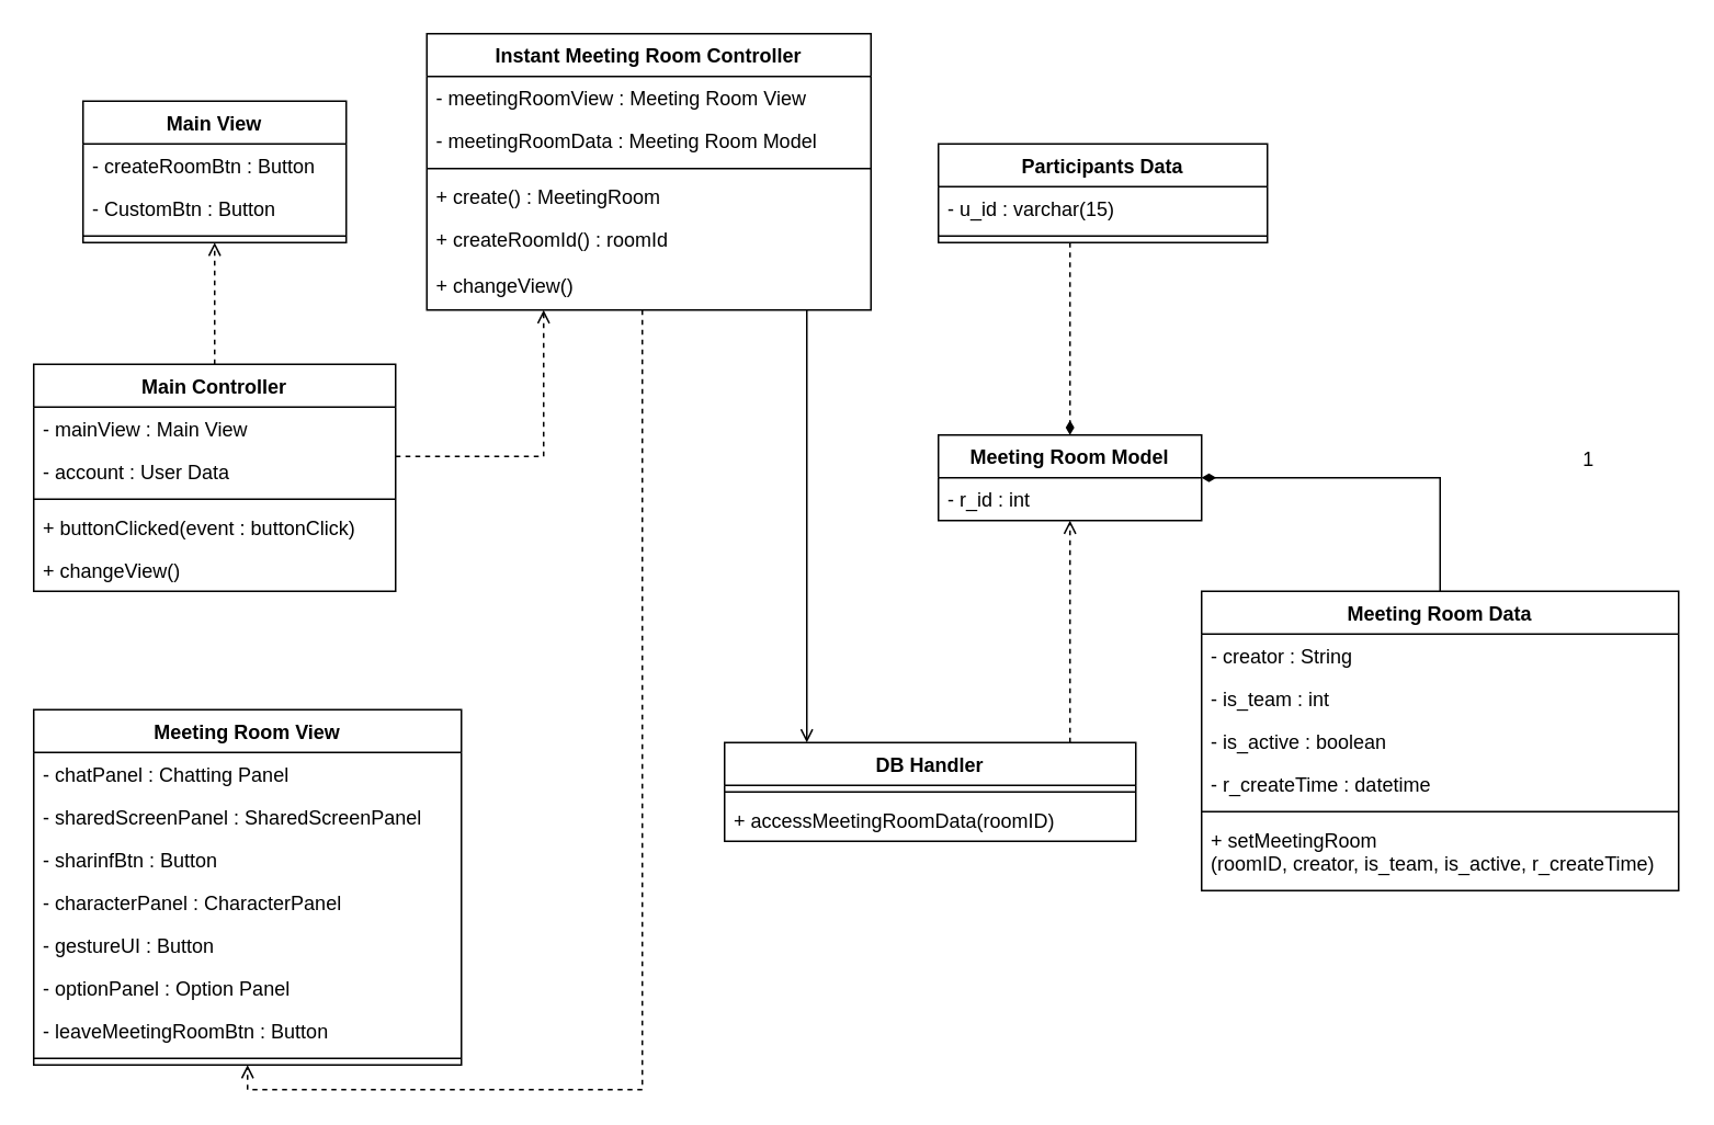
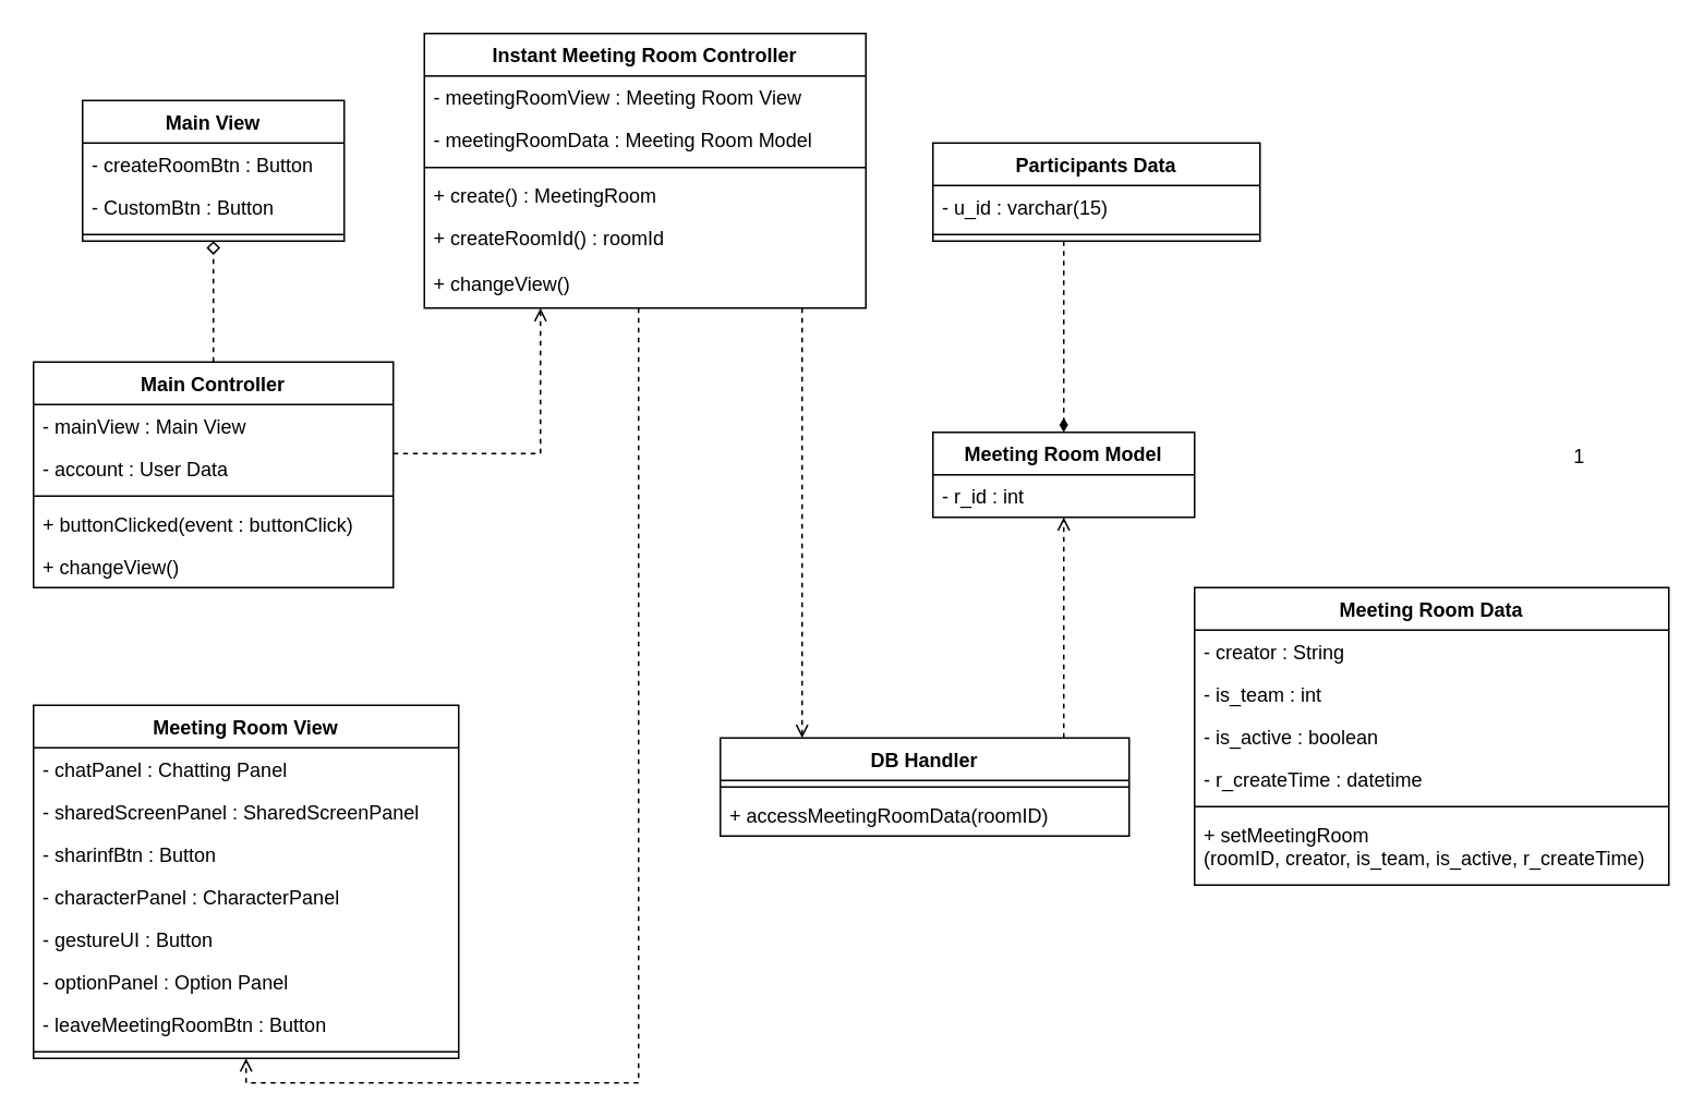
  <mxCell id="0" />
  <mxCell id="1" parent="0" />
- <mxCell id="2" style="edgeStyle=orthogonalEdgeStyle;rounded=0;orthogonalLoop=1;jettySize=auto;html=1;endArrow=open;endFill=0;dashed=0;" parent="1" source="4" target="32" edge="1"><mxGeometry relative="1" as="geometry"><Array as="points"><mxPoint x="490" y="301" /><mxPoint x="490" y="301" /></Array></mxGeometry></mxCell>
+ <mxCell id="2" style="edgeStyle=orthogonalEdgeStyle;rounded=0;orthogonalLoop=1;jettySize=auto;html=1;endArrow=open;endFill=0;dashed=1;" parent="1" source="4" target="32" edge="1"><mxGeometry relative="1" as="geometry"><Array as="points"><mxPoint x="490" y="301" /><mxPoint x="490" y="301" /></Array></mxGeometry></mxCell>
  <mxCell id="3" style="edgeStyle=orthogonalEdgeStyle;rounded=0;orthogonalLoop=1;jettySize=auto;html=1;dashed=1;endArrow=open;endFill=0;" parent="1" source="4" target="23" edge="1"><mxGeometry relative="1" as="geometry"><Array as="points"><mxPoint x="390" y="662" /><mxPoint x="150" y="662" /></Array></mxGeometry></mxCell>
  <mxCell id="4" value="Instant Meeting Room Controller" style="swimlane;fontStyle=1;align=center;verticalAlign=top;childLayout=stackLayout;horizontal=1;startSize=26;horizontalStack=0;resizeParent=1;resizeParentMax=0;resizeLast=0;collapsible=1;marginBottom=0;" parent="1" vertex="1"><mxGeometry x="259" y="20" width="270" height="168" as="geometry" /></mxCell>
  <mxCell id="5" value="- meetingRoomView : Meeting Room View" style="text;strokeColor=none;fillColor=none;align=left;verticalAlign=top;spacingLeft=4;spacingRight=4;overflow=hidden;rotatable=0;points=[[0,0.5],[1,0.5]];portConstraint=eastwest;" parent="4" vertex="1"><mxGeometry y="26" width="270" height="26" as="geometry" /></mxCell>
  <mxCell id="6" value="- meetingRoomData : Meeting Room Model" style="text;strokeColor=none;fillColor=none;align=left;verticalAlign=top;spacingLeft=4;spacingRight=4;overflow=hidden;rotatable=0;points=[[0,0.5],[1,0.5]];portConstraint=eastwest;" parent="4" vertex="1"><mxGeometry y="52" width="270" height="26" as="geometry" /></mxCell>
  <mxCell id="7" value="" style="line;strokeWidth=1;fillColor=none;align=left;verticalAlign=middle;spacingTop=-1;spacingLeft=3;spacingRight=3;rotatable=0;labelPosition=right;points=[];portConstraint=eastwest;" parent="4" vertex="1"><mxGeometry y="78" width="270" height="8" as="geometry" /></mxCell>
  <mxCell id="8" value="+ create() : MeetingRoom" style="text;strokeColor=none;fillColor=none;align=left;verticalAlign=top;spacingLeft=4;spacingRight=4;overflow=hidden;rotatable=0;points=[[0,0.5],[1,0.5]];portConstraint=eastwest;" parent="4" vertex="1"><mxGeometry y="86" width="270" height="26" as="geometry" /></mxCell>
  <mxCell id="9" value="+ createRoomId() : roomId" style="text;strokeColor=none;fillColor=none;align=left;verticalAlign=top;spacingLeft=4;spacingRight=4;overflow=hidden;rotatable=0;points=[[0,0.5],[1,0.5]];portConstraint=eastwest;" parent="4" vertex="1"><mxGeometry y="112" width="270" height="28" as="geometry" /></mxCell>
  <mxCell id="10" value="+ changeView()" style="text;strokeColor=none;fillColor=none;align=left;verticalAlign=top;spacingLeft=4;spacingRight=4;overflow=hidden;rotatable=0;points=[[0,0.5],[1,0.5]];portConstraint=eastwest;" parent="4" vertex="1"><mxGeometry y="140" width="270" height="28" as="geometry" /></mxCell>
  <mxCell id="11" style="edgeStyle=orthogonalEdgeStyle;rounded=0;orthogonalLoop=1;jettySize=auto;html=1;dashed=1;endArrow=open;endFill=0;" parent="1" source="13" target="4" edge="1"><mxGeometry relative="1" as="geometry"><Array as="points"><mxPoint x="330" y="277" /></Array></mxGeometry></mxCell>
- <mxCell id="12" style="edgeStyle=orthogonalEdgeStyle;rounded=0;orthogonalLoop=1;jettySize=auto;html=1;entryX=0.5;entryY=1;entryDx=0;entryDy=0;endArrow=open;endFill=0;dashed=1;" parent="1" source="13" target="19" edge="1"><mxGeometry relative="1" as="geometry" /></mxCell>
+ <mxCell id="12" style="edgeStyle=orthogonalEdgeStyle;rounded=0;orthogonalLoop=1;jettySize=auto;html=1;entryX=0.5;entryY=1;entryDx=0;entryDy=0;endArrow=diamond;endFill=0;dashed=1;" parent="1" source="13" target="19" edge="1"><mxGeometry relative="1" as="geometry" /></mxCell>
  <mxCell id="13" value="Main Controller" style="swimlane;fontStyle=1;align=center;verticalAlign=top;childLayout=stackLayout;horizontal=1;startSize=26;horizontalStack=0;resizeParent=1;resizeParentMax=0;resizeLast=0;collapsible=1;marginBottom=0;" parent="1" vertex="1"><mxGeometry x="20" y="221" width="220" height="138" as="geometry" /></mxCell>
  <mxCell id="14" value="- mainView : Main View" style="text;strokeColor=none;fillColor=none;align=left;verticalAlign=top;spacingLeft=4;spacingRight=4;overflow=hidden;rotatable=0;points=[[0,0.5],[1,0.5]];portConstraint=eastwest;" parent="13" vertex="1"><mxGeometry y="26" width="220" height="26" as="geometry" /></mxCell>
  <mxCell id="15" value="- account : User Data" style="text;strokeColor=none;fillColor=none;align=left;verticalAlign=top;spacingLeft=4;spacingRight=4;overflow=hidden;rotatable=0;points=[[0,0.5],[1,0.5]];portConstraint=eastwest;" parent="13" vertex="1"><mxGeometry y="52" width="220" height="26" as="geometry" /></mxCell>
  <mxCell id="16" value="" style="line;strokeWidth=1;fillColor=none;align=left;verticalAlign=middle;spacingTop=-1;spacingLeft=3;spacingRight=3;rotatable=0;labelPosition=right;points=[];portConstraint=eastwest;" parent="13" vertex="1"><mxGeometry y="78" width="220" height="8" as="geometry" /></mxCell>
  <mxCell id="17" value="+ buttonClicked(event : buttonClick)" style="text;strokeColor=none;fillColor=none;align=left;verticalAlign=top;spacingLeft=4;spacingRight=4;overflow=hidden;rotatable=0;points=[[0,0.5],[1,0.5]];portConstraint=eastwest;" parent="13" vertex="1"><mxGeometry y="86" width="220" height="26" as="geometry" /></mxCell>
  <mxCell id="18" value="+ changeView()" style="text;strokeColor=none;fillColor=none;align=left;verticalAlign=top;spacingLeft=4;spacingRight=4;overflow=hidden;rotatable=0;points=[[0,0.5],[1,0.5]];portConstraint=eastwest;" parent="13" vertex="1"><mxGeometry y="112" width="220" height="26" as="geometry" /></mxCell>
  <mxCell id="19" value="Main View" style="swimlane;fontStyle=1;align=center;verticalAlign=top;childLayout=stackLayout;horizontal=1;startSize=26;horizontalStack=0;resizeParent=1;resizeParentMax=0;resizeLast=0;collapsible=1;marginBottom=0;" parent="1" vertex="1"><mxGeometry x="50" y="61" width="160" height="86" as="geometry" /></mxCell>
  <mxCell id="20" value="- createRoomBtn : Button" style="text;strokeColor=none;fillColor=none;align=left;verticalAlign=top;spacingLeft=4;spacingRight=4;overflow=hidden;rotatable=0;points=[[0,0.5],[1,0.5]];portConstraint=eastwest;" parent="19" vertex="1"><mxGeometry y="26" width="160" height="26" as="geometry" /></mxCell>
  <mxCell id="21" value="- CustomBtn : Button" style="text;strokeColor=none;fillColor=none;align=left;verticalAlign=top;spacingLeft=4;spacingRight=4;overflow=hidden;rotatable=0;points=[[0,0.5],[1,0.5]];portConstraint=eastwest;" parent="19" vertex="1"><mxGeometry y="52" width="160" height="26" as="geometry" /></mxCell>
  <mxCell id="22" value="" style="line;strokeWidth=1;fillColor=none;align=left;verticalAlign=middle;spacingTop=-1;spacingLeft=3;spacingRight=3;rotatable=0;labelPosition=right;points=[];portConstraint=eastwest;" parent="19" vertex="1"><mxGeometry y="78" width="160" height="8" as="geometry" /></mxCell>
  <mxCell id="23" value="Meeting Room View" style="swimlane;fontStyle=1;align=center;verticalAlign=top;childLayout=stackLayout;horizontal=1;startSize=26;horizontalStack=0;resizeParent=1;resizeParentMax=0;resizeLast=0;collapsible=1;marginBottom=0;" parent="1" vertex="1"><mxGeometry x="20" y="431" width="260" height="216" as="geometry" /></mxCell>
  <mxCell id="24" value="- chatPanel : Chatting Panel" style="text;strokeColor=none;fillColor=none;align=left;verticalAlign=top;spacingLeft=4;spacingRight=4;overflow=hidden;rotatable=0;points=[[0,0.5],[1,0.5]];portConstraint=eastwest;" parent="23" vertex="1"><mxGeometry y="26" width="260" height="26" as="geometry" /></mxCell>
  <mxCell id="25" value="- sharedScreenPanel : SharedScreenPanel" style="text;strokeColor=none;fillColor=none;align=left;verticalAlign=top;spacingLeft=4;spacingRight=4;overflow=hidden;rotatable=0;points=[[0,0.5],[1,0.5]];portConstraint=eastwest;" parent="23" vertex="1"><mxGeometry y="52" width="260" height="26" as="geometry" /></mxCell>
  <mxCell id="26" value="- sharinfBtn : Button" style="text;strokeColor=none;fillColor=none;align=left;verticalAlign=top;spacingLeft=4;spacingRight=4;overflow=hidden;rotatable=0;points=[[0,0.5],[1,0.5]];portConstraint=eastwest;" vertex="1" parent="23"><mxGeometry y="78" width="260" height="26" as="geometry" /></mxCell>
  <mxCell id="27" value="- characterPanel : CharacterPanel" style="text;strokeColor=none;fillColor=none;align=left;verticalAlign=top;spacingLeft=4;spacingRight=4;overflow=hidden;rotatable=0;points=[[0,0.5],[1,0.5]];portConstraint=eastwest;" parent="23" vertex="1"><mxGeometry y="104" width="260" height="26" as="geometry" /></mxCell>
  <mxCell id="28" value="- gestureUI : Button" style="text;strokeColor=none;fillColor=none;align=left;verticalAlign=top;spacingLeft=4;spacingRight=4;overflow=hidden;rotatable=0;points=[[0,0.5],[1,0.5]];portConstraint=eastwest;" parent="23" vertex="1"><mxGeometry y="130" width="260" height="26" as="geometry" /></mxCell>
  <mxCell id="29" value="- optionPanel : Option Panel" style="text;strokeColor=none;fillColor=none;align=left;verticalAlign=top;spacingLeft=4;spacingRight=4;overflow=hidden;rotatable=0;points=[[0,0.5],[1,0.5]];portConstraint=eastwest;" parent="23" vertex="1"><mxGeometry y="156" width="260" height="26" as="geometry" /></mxCell>
  <mxCell id="30" value="- leaveMeetingRoomBtn : Button" style="text;strokeColor=none;fillColor=none;align=left;verticalAlign=top;spacingLeft=4;spacingRight=4;overflow=hidden;rotatable=0;points=[[0,0.5],[1,0.5]];portConstraint=eastwest;" vertex="1" parent="23"><mxGeometry y="182" width="260" height="26" as="geometry" /></mxCell>
  <mxCell id="31" value="" style="line;strokeWidth=1;fillColor=none;align=left;verticalAlign=middle;spacingTop=-1;spacingLeft=3;spacingRight=3;rotatable=0;labelPosition=right;points=[];portConstraint=eastwest;" parent="23" vertex="1"><mxGeometry y="208" width="260" height="8" as="geometry" /></mxCell>
  <mxCell id="32" value="DB Handler" style="swimlane;fontStyle=1;align=center;verticalAlign=top;childLayout=stackLayout;horizontal=1;startSize=26;horizontalStack=0;resizeParent=1;resizeParentMax=0;resizeLast=0;collapsible=1;marginBottom=0;" parent="1" vertex="1"><mxGeometry x="440" y="451" width="250" height="60" as="geometry" /></mxCell>
  <mxCell id="33" value="" style="line;strokeWidth=1;fillColor=none;align=left;verticalAlign=middle;spacingTop=-1;spacingLeft=3;spacingRight=3;rotatable=0;labelPosition=right;points=[];portConstraint=eastwest;" parent="32" vertex="1"><mxGeometry y="26" width="250" height="8" as="geometry" /></mxCell>
  <mxCell id="34" value="+ accessMeetingRoomData(roomID)" style="text;strokeColor=none;fillColor=none;align=left;verticalAlign=top;spacingLeft=4;spacingRight=4;overflow=hidden;rotatable=0;points=[[0,0.5],[1,0.5]];portConstraint=eastwest;" parent="32" vertex="1"><mxGeometry y="34" width="250" height="26" as="geometry" /></mxCell>
  <mxCell id="35" value="Meeting Room Model" style="swimlane;fontStyle=1;align=center;verticalAlign=top;childLayout=stackLayout;horizontal=1;startSize=26;horizontalStack=0;resizeParent=1;resizeParentMax=0;resizeLast=0;collapsible=1;marginBottom=0;" parent="1" vertex="1"><mxGeometry x="570" y="264" width="160" height="52" as="geometry" /></mxCell>
  <mxCell id="36" value="- r_id : int" style="text;strokeColor=none;fillColor=none;align=left;verticalAlign=top;spacingLeft=4;spacingRight=4;overflow=hidden;rotatable=0;points=[[0,0.5],[1,0.5]];portConstraint=eastwest;" parent="35" vertex="1"><mxGeometry y="26" width="160" height="26" as="geometry" /></mxCell>
  <mxCell id="37" style="edgeStyle=orthogonalEdgeStyle;rounded=0;orthogonalLoop=1;jettySize=auto;html=1;endArrow=diamondThin;endFill=1;startSize=6;endSize=6;strokeWidth=1;dashed=1;" parent="1" source="38" target="35" edge="1"><mxGeometry relative="1" as="geometry"><Array as="points"><mxPoint x="650" y="191" /><mxPoint x="650" y="191" /></Array></mxGeometry></mxCell>
  <mxCell id="38" value="Participants Data" style="swimlane;fontStyle=1;align=center;verticalAlign=top;childLayout=stackLayout;horizontal=1;startSize=26;horizontalStack=0;resizeParent=1;resizeParentMax=0;resizeLast=0;collapsible=1;marginBottom=0;" parent="1" vertex="1"><mxGeometry x="570" y="87" width="200" height="60" as="geometry" /></mxCell>
  <mxCell id="39" value="- u_id : varchar(15)" style="text;strokeColor=none;fillColor=none;align=left;verticalAlign=top;spacingLeft=4;spacingRight=4;overflow=hidden;rotatable=0;points=[[0,0.5],[1,0.5]];portConstraint=eastwest;" parent="38" vertex="1"><mxGeometry y="26" width="200" height="26" as="geometry" /></mxCell>
  <mxCell id="40" value="" style="line;strokeWidth=1;fillColor=none;align=left;verticalAlign=middle;spacingTop=-1;spacingLeft=3;spacingRight=3;rotatable=0;labelPosition=right;points=[];portConstraint=eastwest;" parent="38" vertex="1"><mxGeometry y="52" width="200" height="8" as="geometry" /></mxCell>
- <mxCell id="41" style="edgeStyle=orthogonalEdgeStyle;rounded=0;orthogonalLoop=1;jettySize=auto;html=1;endArrow=diamondThin;endFill=1;startSize=6;endSize=6;strokeWidth=1;exitX=0.5;exitY=0;exitDx=0;exitDy=0;" parent="1" source="42" target="35" edge="1"><mxGeometry relative="1" as="geometry"><Array as="points"><mxPoint x="875" y="290" /></Array><mxPoint x="920" y="241" as="sourcePoint" /></mxGeometry></mxCell>
  <mxCell id="42" value="Meeting Room Data" style="swimlane;fontStyle=1;align=center;verticalAlign=top;childLayout=stackLayout;horizontal=1;startSize=26;horizontalStack=0;resizeParent=1;resizeParentMax=0;resizeLast=0;collapsible=1;marginBottom=0;" parent="1" vertex="1"><mxGeometry x="730" y="359" width="290" height="182" as="geometry" /></mxCell>
  <mxCell id="43" value="- creator : String" style="text;strokeColor=none;fillColor=none;align=left;verticalAlign=top;spacingLeft=4;spacingRight=4;overflow=hidden;rotatable=0;points=[[0,0.5],[1,0.5]];portConstraint=eastwest;" parent="42" vertex="1"><mxGeometry y="26" width="290" height="26" as="geometry" /></mxCell>
  <mxCell id="44" value="- is_team : int" style="text;strokeColor=none;fillColor=none;align=left;verticalAlign=top;spacingLeft=4;spacingRight=4;overflow=hidden;rotatable=0;points=[[0,0.5],[1,0.5]];portConstraint=eastwest;" parent="42" vertex="1"><mxGeometry y="52" width="290" height="26" as="geometry" /></mxCell>
  <mxCell id="45" value="- is_active : boolean" style="text;strokeColor=none;fillColor=none;align=left;verticalAlign=top;spacingLeft=4;spacingRight=4;overflow=hidden;rotatable=0;points=[[0,0.5],[1,0.5]];portConstraint=eastwest;" parent="42" vertex="1"><mxGeometry y="78" width="290" height="26" as="geometry" /></mxCell>
  <mxCell id="46" value="- r_createTime : datetime" style="text;strokeColor=none;fillColor=none;align=left;verticalAlign=top;spacingLeft=4;spacingRight=4;overflow=hidden;rotatable=0;points=[[0,0.5],[1,0.5]];portConstraint=eastwest;" parent="42" vertex="1"><mxGeometry y="104" width="290" height="26" as="geometry" /></mxCell>
  <mxCell id="47" value="" style="line;strokeWidth=1;fillColor=none;align=left;verticalAlign=middle;spacingTop=-1;spacingLeft=3;spacingRight=3;rotatable=0;labelPosition=right;points=[];portConstraint=eastwest;" parent="42" vertex="1"><mxGeometry y="130" width="290" height="8" as="geometry" /></mxCell>
  <mxCell id="48" value="+ setMeetingRoom&#10;(roomID, creator, is_team, is_active, r_createTime)" style="text;strokeColor=none;fillColor=none;align=left;verticalAlign=top;spacingLeft=4;spacingRight=4;overflow=hidden;rotatable=0;points=[[0,0.5],[1,0.5]];portConstraint=eastwest;" parent="42" vertex="1"><mxGeometry y="138" width="290" height="44" as="geometry" /></mxCell>
  <mxCell id="49" style="edgeStyle=orthogonalEdgeStyle;rounded=0;orthogonalLoop=1;jettySize=auto;html=1;dashed=1;endArrow=open;endFill=0;" parent="1" target="35" edge="1" source="32"><mxGeometry relative="1" as="geometry"><mxPoint x="780" y="556" as="targetPoint" /><mxPoint x="690" y="481" as="sourcePoint" /><Array as="points"><mxPoint x="650" y="381" /><mxPoint x="650" y="381" /></Array></mxGeometry></mxCell>
  <mxCell id="50" value="1" style="text;html=1;align=center;verticalAlign=middle;resizable=0;points=[];autosize=1;strokeColor=none;" vertex="1" parent="1"><mxGeometry x="955" y="269" width="20" height="20" as="geometry" /></mxCell>
